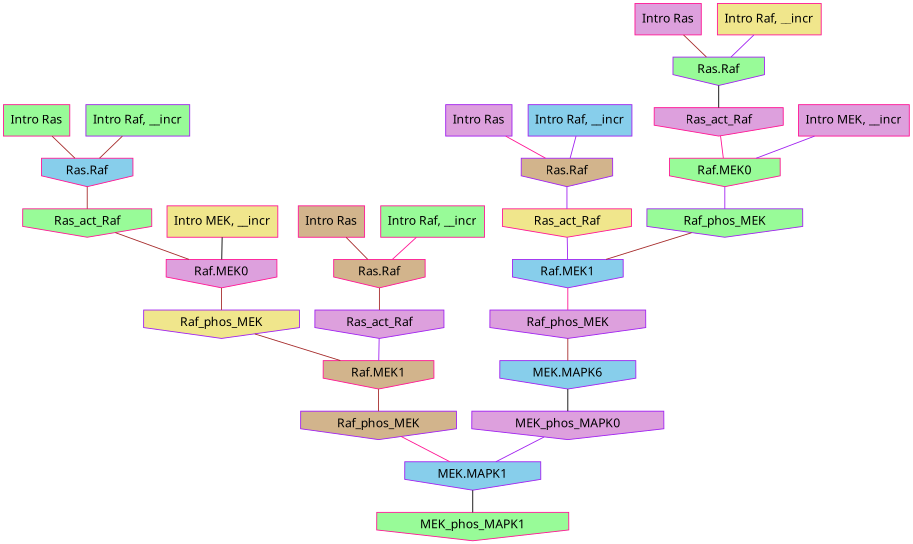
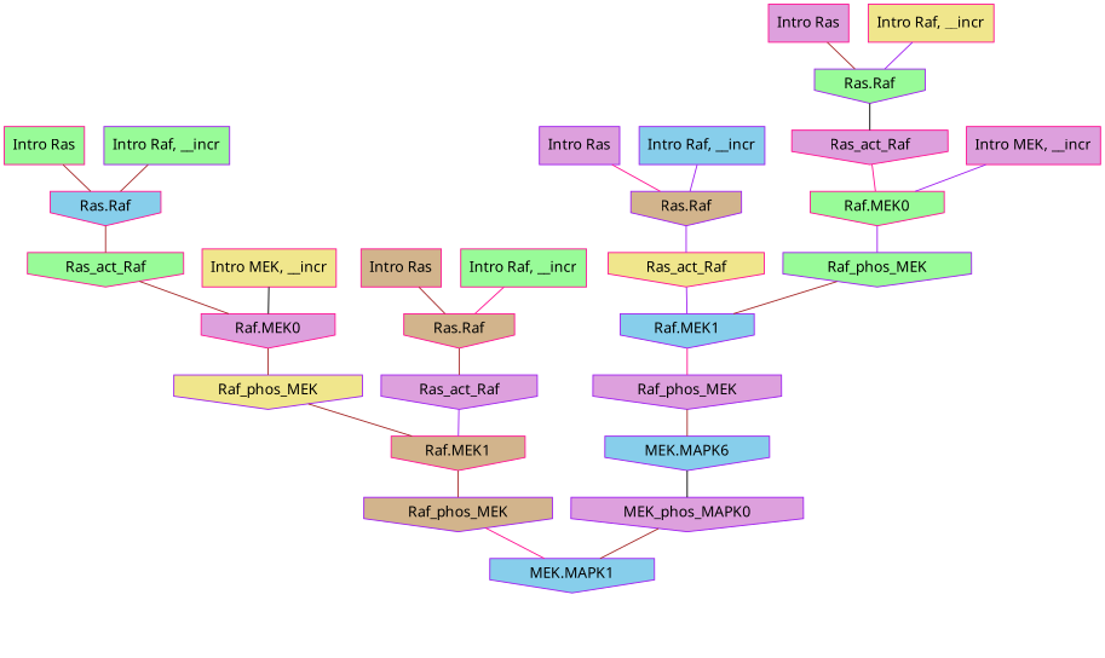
  digraph {
    rankdir=TB
    ranksep=0.30
    node [color=deeppink fillcolor=palegreen fontname="CMU Serif" shape=invhouse style=filled]
    edge [color=brown dir=none fontname="CMU Serif"]
    n1 [label="Intro Ras" shape=rectangle]
    n2 [fillcolor=skyblue label="Ras.Raf"]
    n3 [label=Ras_act_Raf]
    n4 [fillcolor=tan label="Intro Ras" shape=rectangle]
    n5 [fillcolor=tan label="Ras.Raf"]
    n6 [color=purple fillcolor=plum label=Ras_act_Raf]
    n7 [fillcolor=plum label="Intro Ras" shape=rectangle]
    n8 [color=purple label="Ras.Raf"]
    n9 [fillcolor=plum label=Ras_act_Raf]
    n10 [color=purple fillcolor=plum label="Intro Ras" shape=rectangle]
    n11 [color=purple fillcolor=tan label="Ras.Raf"]
    n12 [fillcolor=khaki label=Ras_act_Raf]
    n13 [fillcolor=khaki label="Intro Raf, __incr" shape=rectangle]
    n14 [color=purple label="Intro Raf, __incr" shape=rectangle]
    n15 [label="Intro Raf, __incr" shape=rectangle]
    n16 [color=purple fillcolor=skyblue label="Intro Raf, __incr" shape=rectangle]
    n17 [fillcolor=plum label="Intro MEK, __incr" shape=rectangle]
    n18 [label="Raf.MEK0"]
    n19 [color=purple label=Raf_phos_MEK]
    n20 [fillcolor=khaki label="Intro MEK, __incr" shape=rectangle]
    n21 [fillcolor=plum label="Raf.MEK0"]
    n22 [color=purple fillcolor=khaki label=Raf_phos_MEK]
    n23 [color=purple fillcolor=skyblue label="MEK.MAPK6"]
    n24 [color=purple fillcolor=plum label=MEK_phos_MAPK0]
    n25 [color=purple fillcolor=skyblue label="Raf.MEK1"]
    n26 [color=purple fillcolor=plum label=Raf_phos_MEK]
    n27 [fillcolor=tan label="Raf.MEK1"]
    n28 [color=purple fillcolor=tan label=Raf_phos_MEK]
    n29 [color=purple fillcolor=skyblue label="MEK.MAPK1"]
-   n30 [label=MEK_phos_MAPK1]
    n1 -> n2
    n2 -> n3
    n3 -> n21
    n4 -> n5
    n5 -> n6
    n6 -> n27 [color=purple]
    n7 -> n8
    n8 -> n9 [color=black]
    n9 -> n18 [color=deeppink]
    n10 -> n11 [color=deeppink]
    n11 -> n12 [color=purple]
    n12 -> n25 [color=purple]
    n13 -> n8 [color=purple]
    n14 -> n2
    n15 -> n5 [color=deeppink]
    n16 -> n11 [color=purple]
    n17 -> n18 [color=purple]
    n18 -> n19 [color=purple]
    n19 -> n25
    n20 -> n21 [color=black]
    n21 -> n22
    n22 -> n27
    n23 -> n24 [color=black]
-   n24 -> n29 [color=purple]
+   n24 -> n29
    n25 -> n26 [color=deeppink]
    n26 -> n23
    n27 -> n28
    n28 -> n29 [color=deeppink]
-   n29 -> n30 [color=black]
  }
